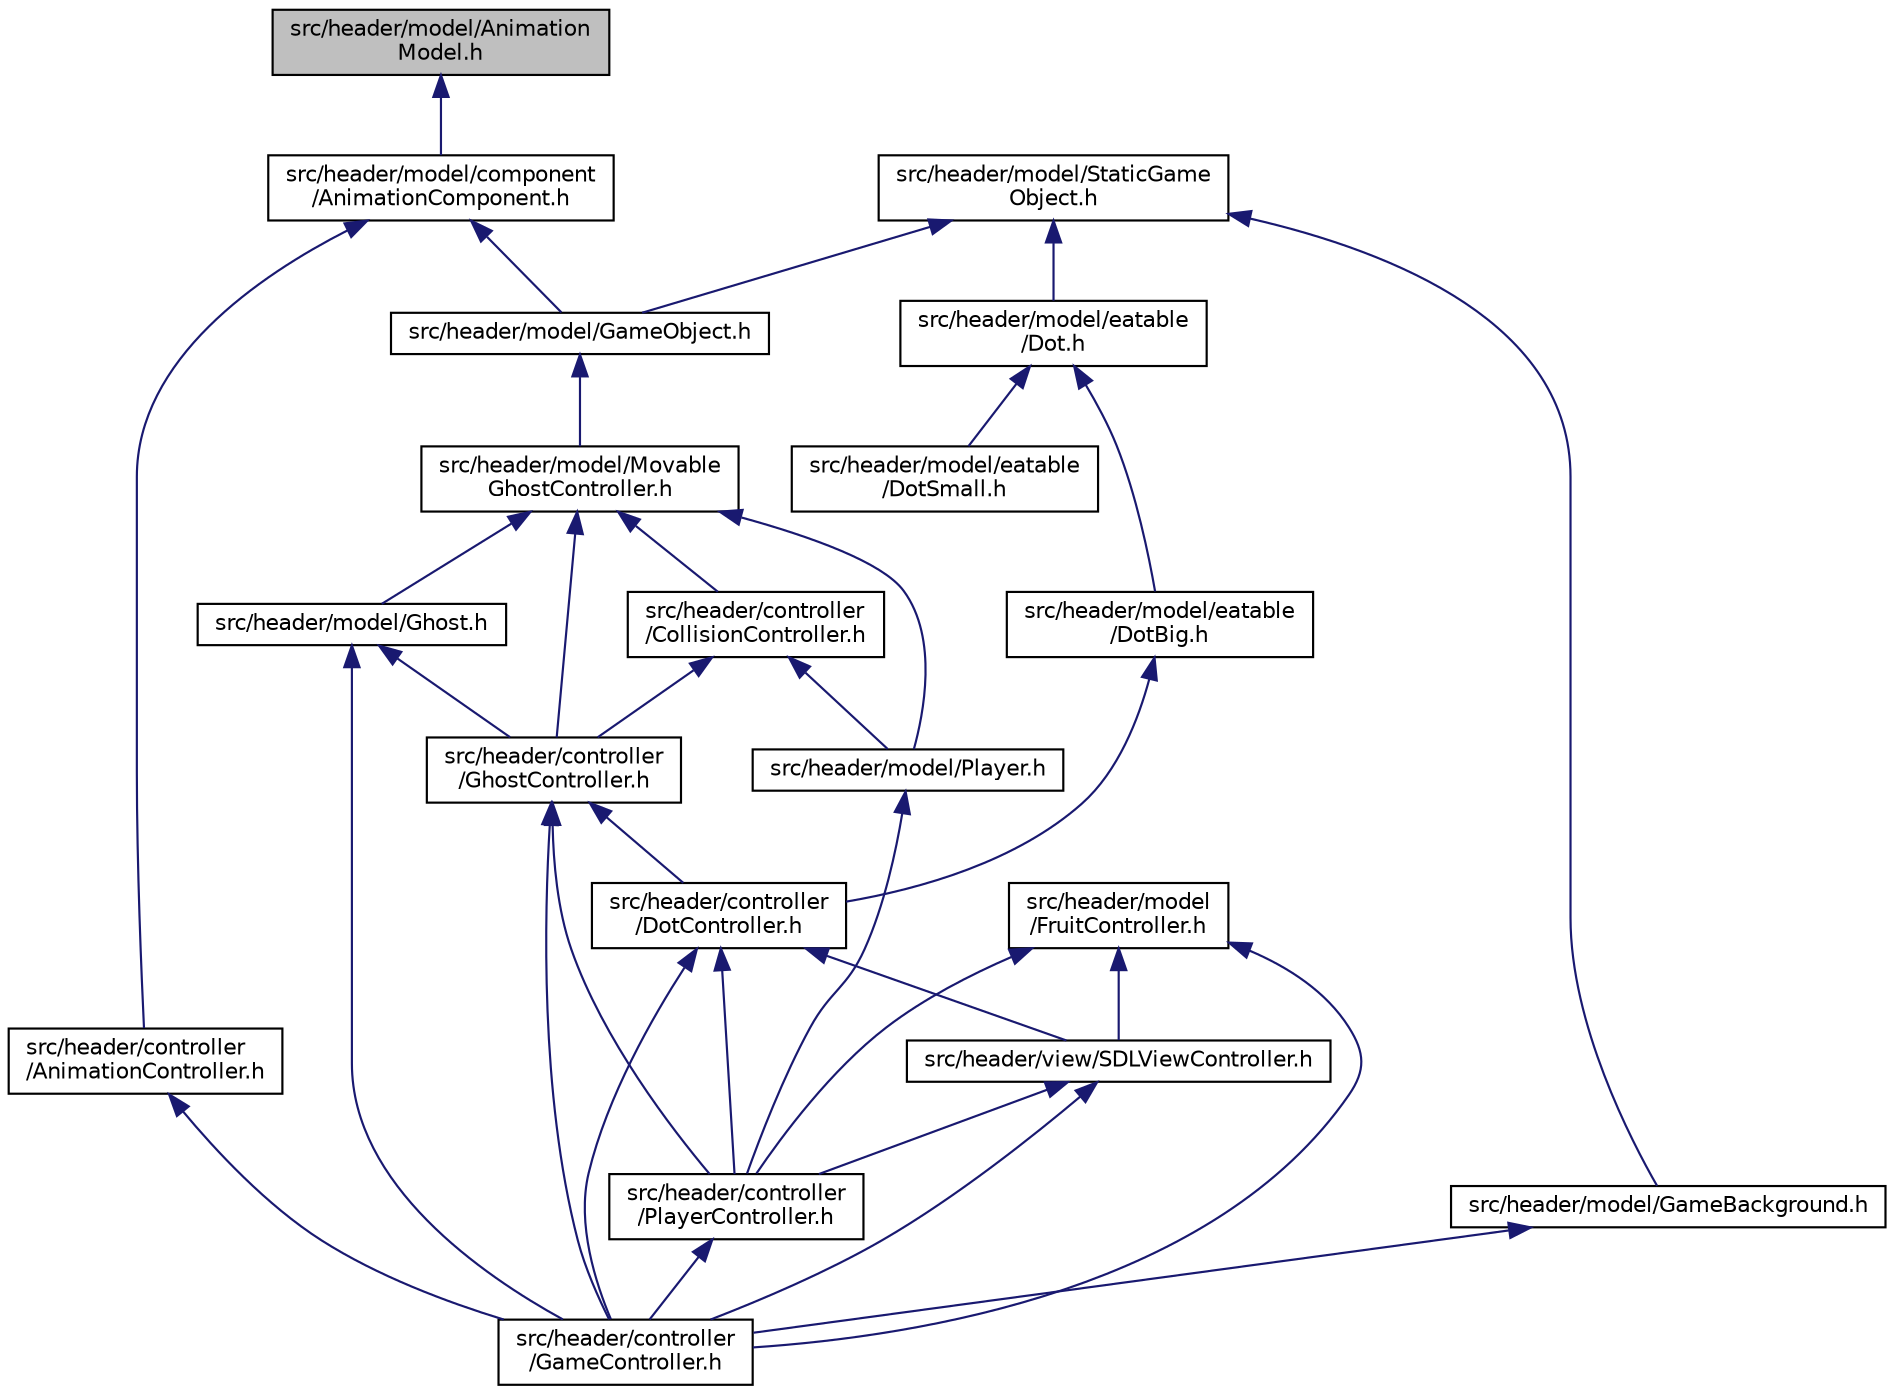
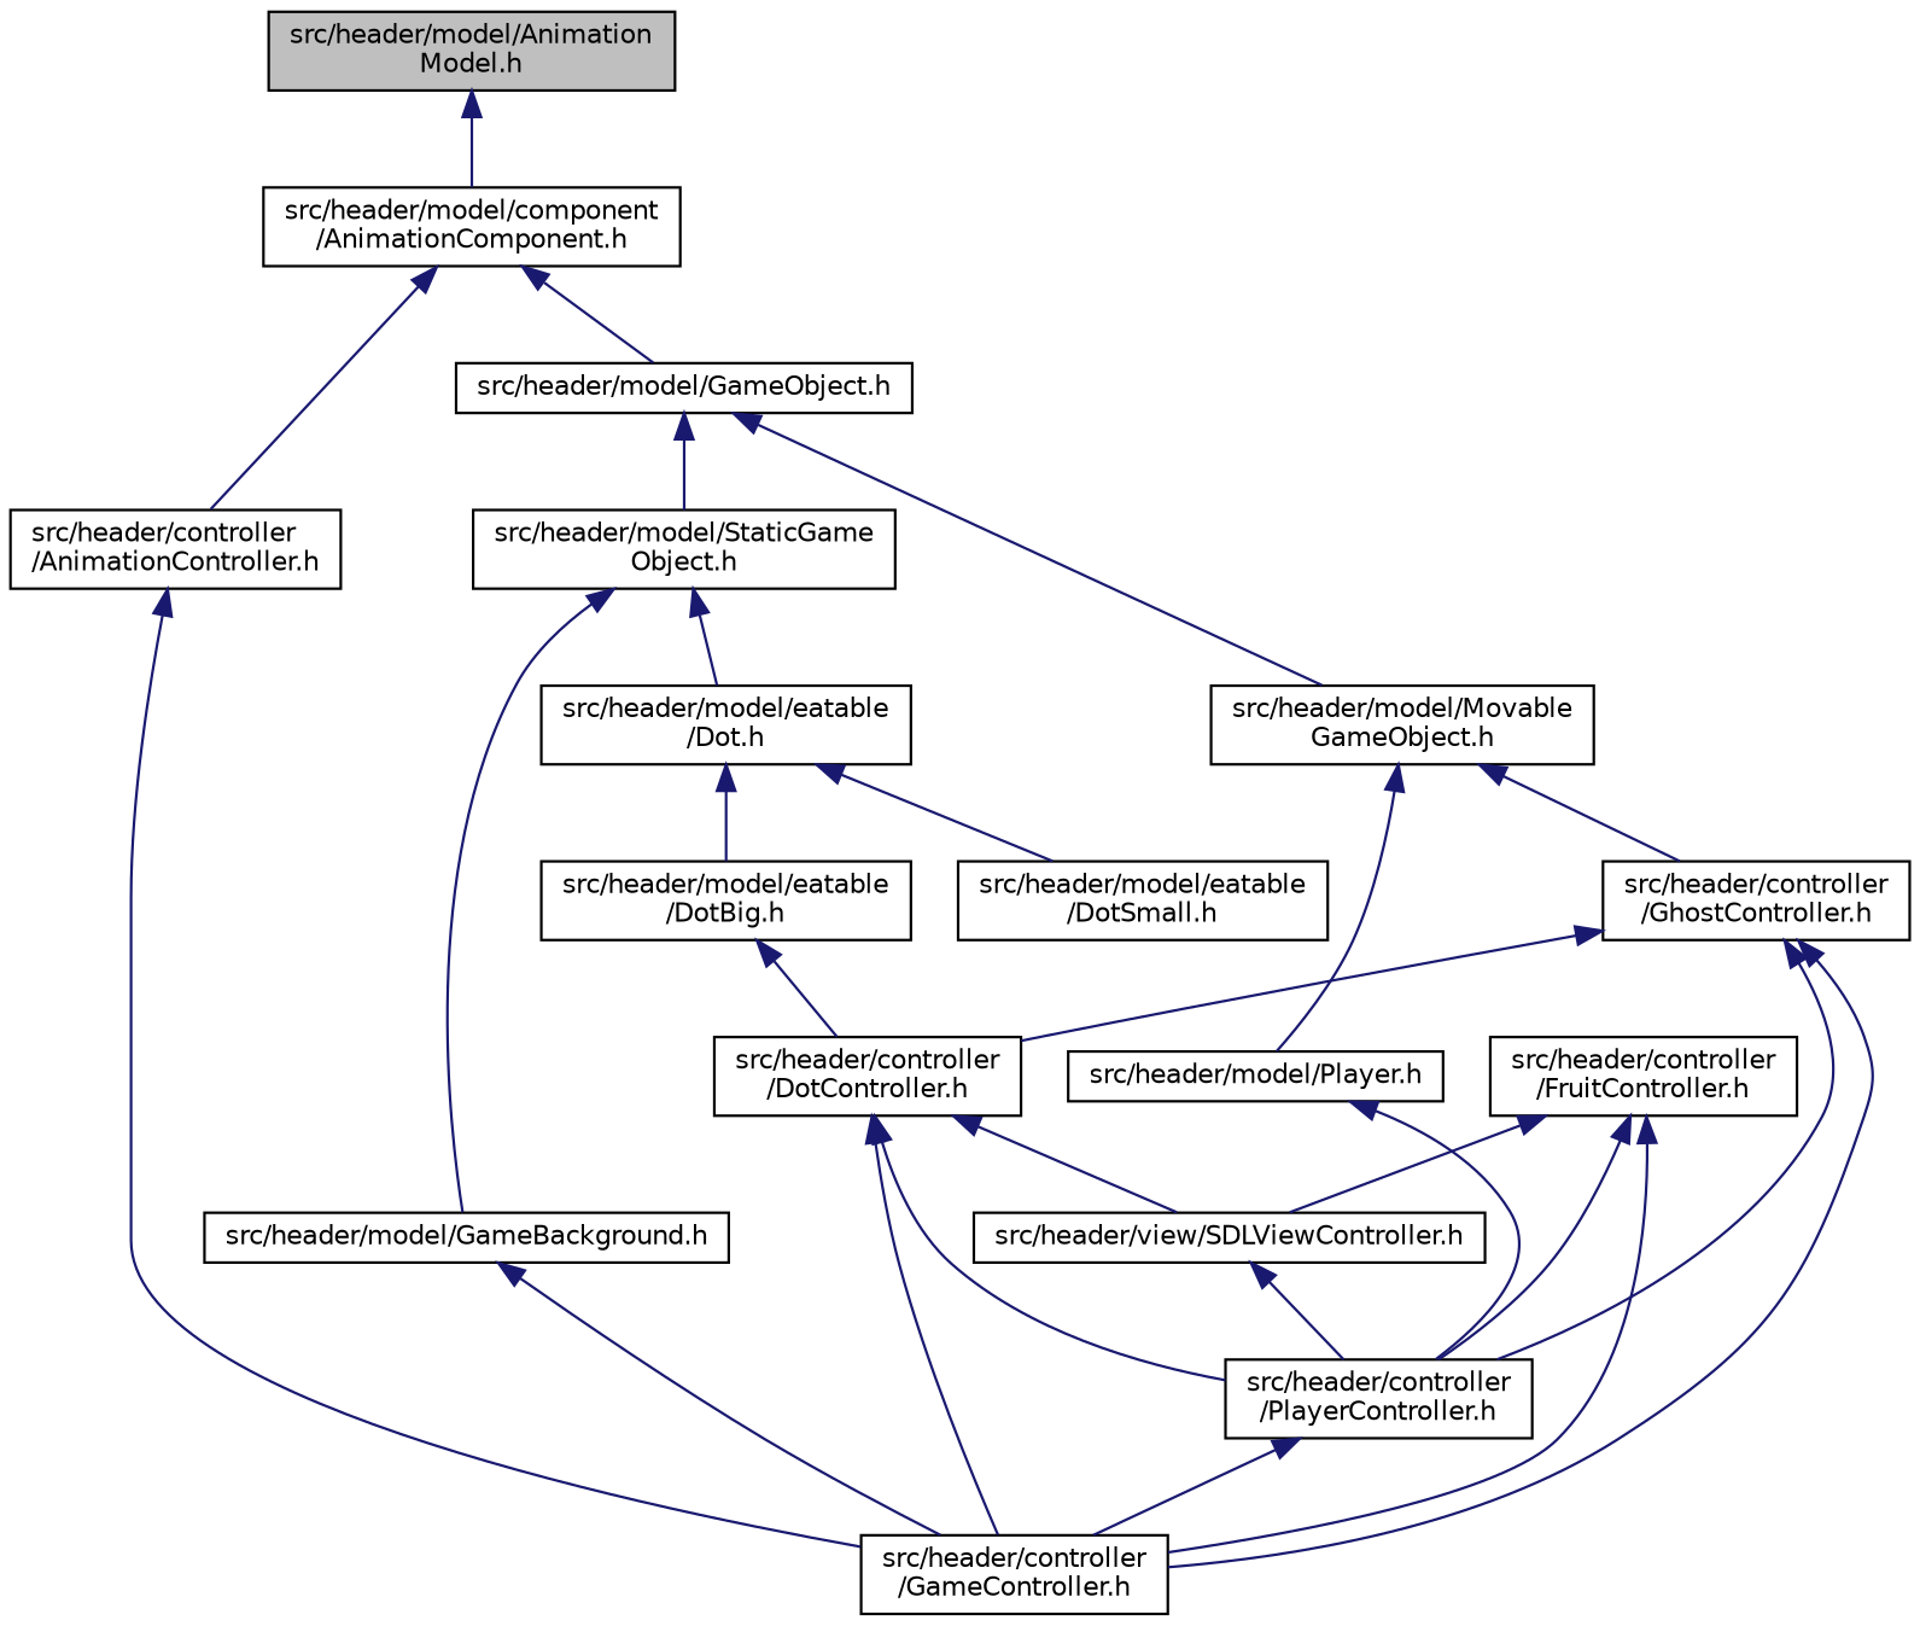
  digraph {
    node [color=black fillcolor=white fontname=Helvetica fontsize=10 shape=record style=filled]
    edge [color=midnightblue dir=back fontname=Helvetica fontsize=10 labelfontname=Helvetica labelfontsize=10 style=solid]
    n1 [fillcolor=grey75 fontcolor=black height=0.2 label="src/header/model/Animation\lModel.h" width=0.4]
    n2 [height=0.2 label="src/header/model/component\l/AnimationComponent.h" width=0.4]
    n3 [height=0.2 label="src/header/controller\l/AnimationController.h" width=0.4]
    n4 [height=0.2 label="src/header/model/GameObject.h" width=0.4]
    n5 [height=0.2 label="src/header/controller\l/GameController.h" width=0.4]
-   n6 [height=0.2 label="src/header/model/Movable\lGhostController.h" width=0.4]
+   n6 [height=0.2 label="src/header/model/Movable\lGameObject.h" width=0.4]
    n7 [height=0.2 label="src/header/model/StaticGame\lObject.h" width=0.4]
-   n8 [height=0.2 label="src/header/controller\l/CollisionController.h" width=0.4]
    n9 [height=0.2 label="src/header/controller\l/GhostController.h" width=0.4]
    n10 [height=0.2 label="src/header/model/Player.h" width=0.4]
-   n11 [height=0.2 label="src/header/model/Ghost.h" width=0.4]
    n12 [height=0.2 label="src/header/view/SDLViewController.h" width=0.4]
    n13 [height=0.2 label="src/header/controller\l/PlayerController.h" width=0.4]
    n14 [height=0.2 label="src/header/model/eatable\l/Dot.h" width=0.4]
    n15 [height=0.2 label="src/header/model/GameBackground.h" width=0.4]
    n16 [height=0.2 label="src/header/controller\l/DotController.h" width=0.4]
    n17 [height=0.2 label="src/header/model/eatable\l/DotBig.h" width=0.4]
    n18 [height=0.2 label="src/header/model/eatable\l/DotSmall.h" width=0.4]
-   n19 [height=0.2 label="src/header/model\l/FruitController.h" width=0.4]
+   n19 [height=0.2 label="src/header/controller\l/FruitController.h" width=0.4]
    n1 -> n2
    n2 -> n3
    n2 -> n4
    n3 -> n5
    n4 -> n6
-   n7 -> n4
-   n6 -> n8
+   n4 -> n7
    n6 -> n9
    n6 -> n10
-   n6 -> n11
    n7 -> n14
    n7 -> n15
-   n8 -> n9
-   n8 -> n10
    n9 -> n5
    n9 -> n13
    n9 -> n16
    n10 -> n13
-   n11 -> n5
-   n11 -> n9
-   n12 -> n5
    n12 -> n13
    n13 -> n5
    n14 -> n17
    n14 -> n18
    n15 -> n5
    n16 -> n5
    n16 -> n12
    n16 -> n13
    n17 -> n16
    n19 -> n5
    n19 -> n12
    n19 -> n13
  }
